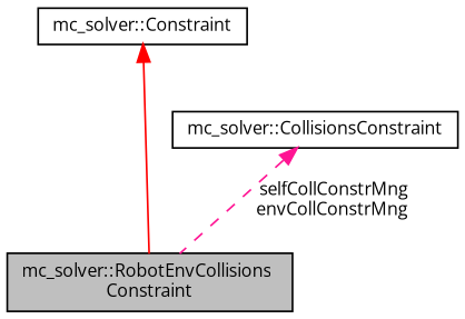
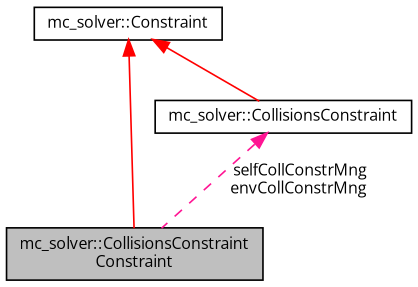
  digraph {
    fontname="Open Sans"
    node [color=black fillcolor=white fontname="Open Sans" fontsize=10 shape=record style=filled]
    edge [color=red dir=back fontname="Open Sans" fontsize=10 labelfontname=Helvetica labelfontsize=10 style=solid]
-   n1 [fillcolor=grey75 fontcolor=black height=0.2 label="mc_solver::RobotEnvCollisions\lConstraint" width=0.4]
+   n1 [fillcolor=grey75 fontcolor=black height=0.2 label="mc_solver::CollisionsConstraint\lConstraint" width=0.4]
    n2 [height=0.2 label="mc_solver::Constraint" width=0.4]
    n3 [height=0.2 label="mc_solver::CollisionsConstraint" width=0.4]
    n2 -> n1
+   n2 -> n3
    n3 -> n1 [color=deeppink label=" selfCollConstrMng\nenvCollConstrMng" style=dashed]
  }
